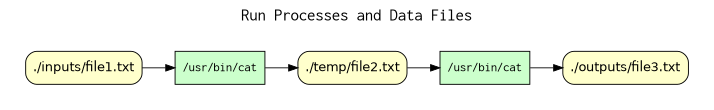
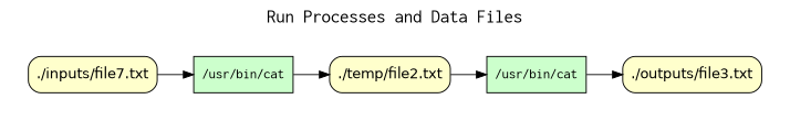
  digraph {
    fontname=Courier
    fontsize=18
    label="Run Processes and Data Files"
    labelloc=t
    rankdir=LR
    node [fillcolor="#FFFFCC" fontname=Helvetica peripheries=1 shape=box style="rounded,filled"]
    n1 [label="./temp/file2.txt"]
    n2 [fillcolor="#CCFFCC" fontname=Courier label="/usr/bin/cat" style=filled]
-   n3 [label="./inputs/file1.txt"]
+   n3 [label="./inputs/file7.txt"]
    n4 [fillcolor="#CCFFCC" fontname=Courier label="/usr/bin/cat" style=filled]
    n5 [label="./outputs/file3.txt"]
    subgraph cluster_1 {
      color=white
      label=""
      penwidth=0
      subgraph cluster_2 {
        color=white
        label=""
        penwidth=0
        n1
        n2
        n3
        n4
        n5
      }
    }
    n1 -> n2
    n2 -> n5
    n3 -> n4
    n4 -> n1
  }
